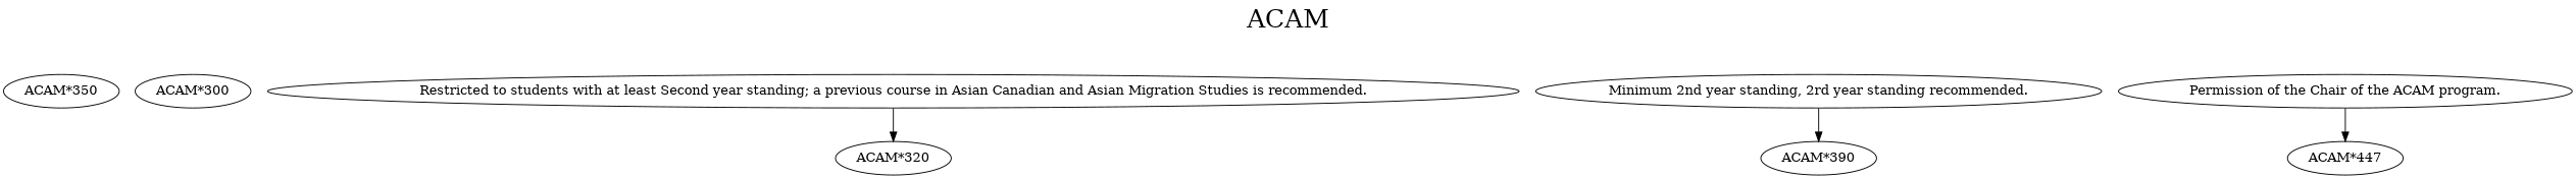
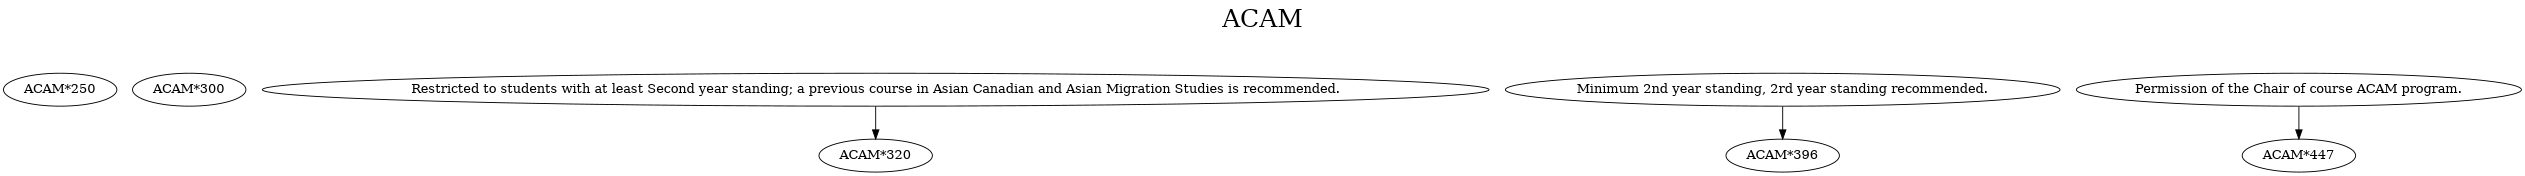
  digraph {
    fontsize=27
    label=ACAM
    labelloc=t
    edge [style=solid]
-   "ACAM*250" [label="ACAM*350"]
+   "ACAM*250"
    "ACAM*300"
    "Restricted to students with at least Second year standing; a previous course in Asian Canadian and Asian Migration Studies is recommended."
    "ACAM*320"
    n5 [label="Minimum 2nd year standing, 2rd year standing recommended."]
-   "ACAM*390"
-   "Permission of the Chair of the ACAM program."
+   "ACAM*390" [label="ACAM*396"]
+   "Permission of the Chair of the ACAM program." [label="Permission of the Chair of course ACAM program."]
    "ACAM*447"
    "Restricted to students with at least Second year standing; a previous course in Asian Canadian and Asian Migration Studies is recommended." -> "ACAM*320"
    n5 -> "ACAM*390"
    "Permission of the Chair of the ACAM program." -> "ACAM*447"
  }
